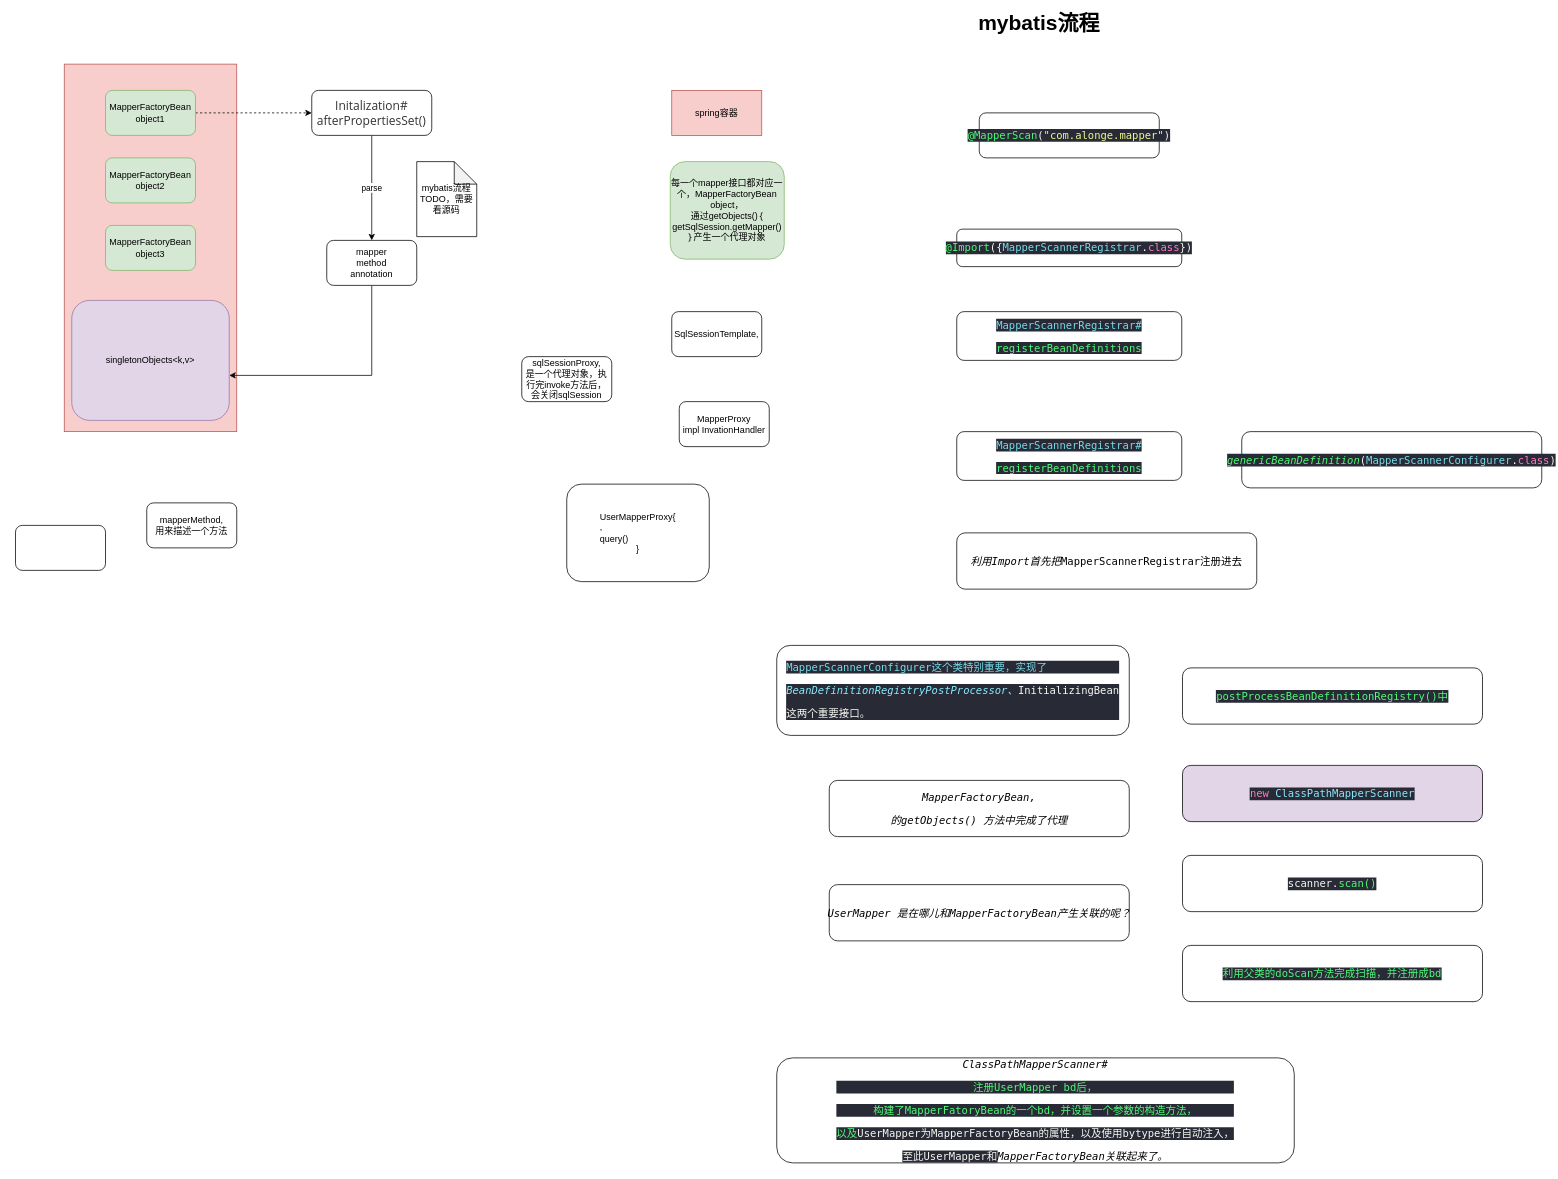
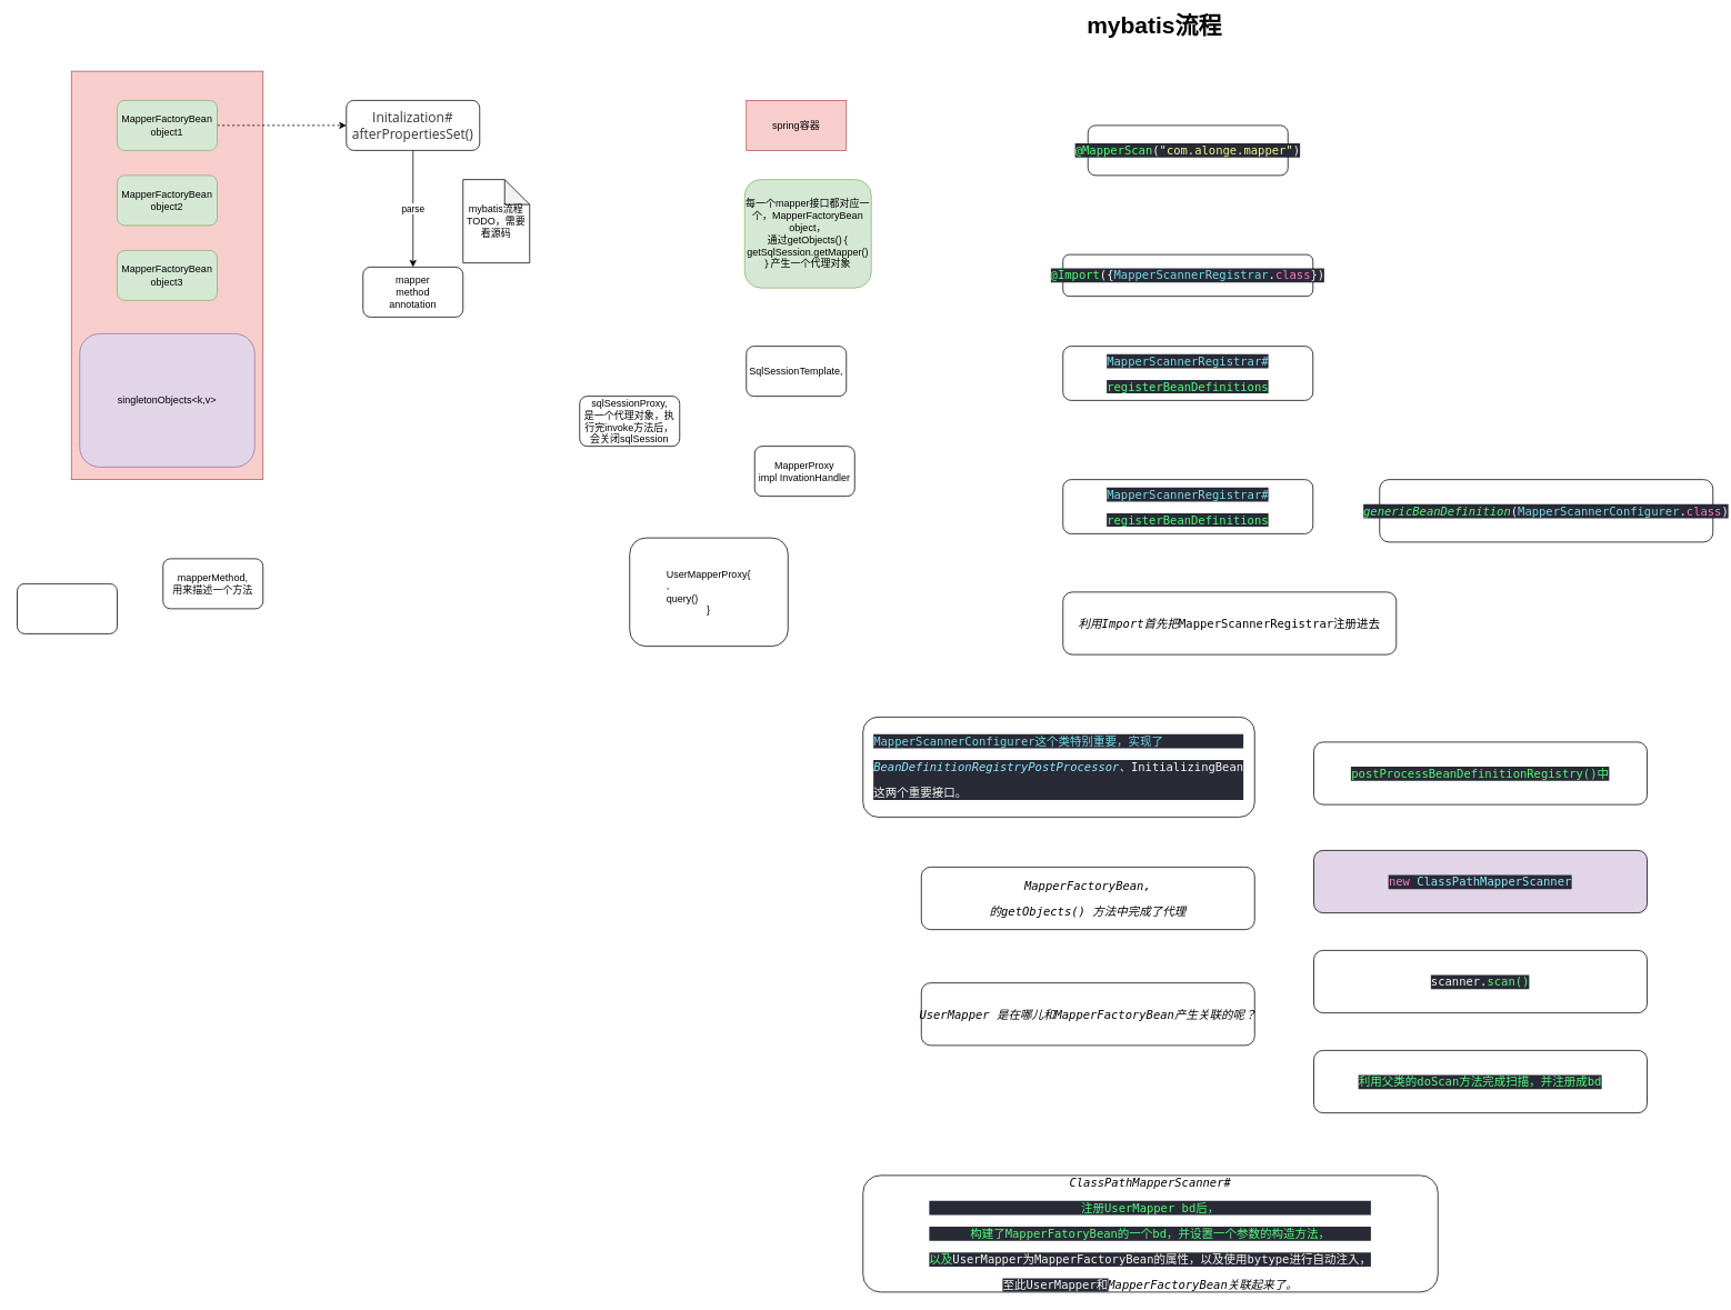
  <mxCell id="0" />
  <mxCell id="1" parent="0" />
  <mxCell id="2" value="" style="rounded=0;whiteSpace=wrap;html=1;fillColor=#f8cecc;strokeColor=#b85450;" parent="1" vertex="1"><mxGeometry x="85" y="85" width="230" height="490" as="geometry" /></mxCell>
  <mxCell id="3" style="edgeStyle=orthogonalEdgeStyle;rounded=0;orthogonalLoop=1;jettySize=auto;html=1;dashed=1;" parent="1" source="4" target="16" edge="1"><mxGeometry relative="1" as="geometry" /></mxCell>
  <mxCell id="4" value="MapperFactoryBean&lt;br&gt;object1" style="rounded=1;whiteSpace=wrap;html=1;fillColor=#d5e8d4;strokeColor=#82b366;" parent="1" vertex="1"><mxGeometry x="140" y="120" width="120" height="60" as="geometry" /></mxCell>
  <mxCell id="5" value="MapperFactoryBean&lt;br&gt;object2" style="rounded=1;whiteSpace=wrap;html=1;fillColor=#d5e8d4;strokeColor=#82b366;" parent="1" vertex="1"><mxGeometry x="140" y="210" width="120" height="60" as="geometry" /></mxCell>
  <mxCell id="6" value="MapperFactoryBean&lt;br&gt;object3" style="rounded=1;whiteSpace=wrap;html=1;fillColor=#d5e8d4;strokeColor=#82b366;" parent="1" vertex="1"><mxGeometry x="140" y="300" width="120" height="60" as="geometry" /></mxCell>
  <mxCell id="7" value="spring容器" style="rounded=0;whiteSpace=wrap;html=1;fillColor=#f8cecc;strokeColor=#b85450;" parent="1" vertex="1"><mxGeometry x="895" y="120" width="120" height="60" as="geometry" /></mxCell>
  <mxCell id="8" value="每一个mapper接口都对应一个，MapperFactoryBean&lt;br&gt;object，&lt;br&gt;通过getObjects()｛&lt;br&gt;getSqlSession.getMapper()&lt;br&gt;｝产生一个代理对象" style="rounded=1;whiteSpace=wrap;html=1;fillColor=#d5e8d4;strokeColor=#82b366;" parent="1" vertex="1"><mxGeometry x="893" y="215" width="152" height="130" as="geometry" /></mxCell>
  <mxCell id="9" value="SqlSessionTemplate,&lt;br&gt;" style="rounded=1;whiteSpace=wrap;html=1;" parent="1" vertex="1"><mxGeometry x="895" y="415" width="120" height="60" as="geometry" /></mxCell>
  <mxCell id="10" value="MapperProxy&lt;br&gt;impl InvationHandler" style="rounded=1;whiteSpace=wrap;html=1;" parent="1" vertex="1"><mxGeometry x="905" y="535" width="120" height="60" as="geometry" /></mxCell>
  <mxCell id="11" value="UserMapperProxy{&lt;br&gt;&lt;div style=&quot;text-align: left&quot;&gt;&lt;span&gt;,&lt;/span&gt;&lt;/div&gt;&lt;div style=&quot;text-align: left&quot;&gt;&lt;span&gt;query()&lt;/span&gt;&lt;/div&gt;}" style="rounded=1;whiteSpace=wrap;html=1;" parent="1" vertex="1"><mxGeometry x="755" y="645" width="190" height="130" as="geometry" /></mxCell>
  <mxCell id="12" value="mapperMethod,&lt;br&gt;用来描述一个方法" style="rounded=1;whiteSpace=wrap;html=1;" parent="1" vertex="1"><mxGeometry x="195" y="670" width="120" height="60" as="geometry" /></mxCell>
  <mxCell id="13" value="sqlSessionProxy,&lt;br&gt;是一个代理对象，执行完invoke方法后，会关闭sqlSession" style="rounded=1;whiteSpace=wrap;html=1;" parent="1" vertex="1"><mxGeometry x="695" y="475" width="120" height="60" as="geometry" /></mxCell>
  <mxCell id="14" value="" style="rounded=1;whiteSpace=wrap;html=1;" parent="1" vertex="1"><mxGeometry x="20" y="700" width="120" height="60" as="geometry" /></mxCell>
  <mxCell id="15" value="parse" style="edgeStyle=orthogonalEdgeStyle;rounded=0;orthogonalLoop=1;jettySize=auto;html=1;" parent="1" source="16" target="18" edge="1"><mxGeometry relative="1" as="geometry" /></mxCell>
  <mxCell id="16" value="&lt;span style=&quot;background-color: rgb(255 , 255 , 255)&quot;&gt;&lt;font color=&quot;#333333&quot; face=&quot;open sans, clear sans, helvetica neue, helvetica, arial, sans-serif&quot;&gt;&lt;span style=&quot;font-size: 16px&quot;&gt;Initalization#&lt;/span&gt;&lt;/font&gt;&lt;br&gt;&lt;font color=&quot;#333333&quot; face=&quot;open sans, clear sans, helvetica neue, helvetica, arial, sans-serif&quot;&gt;&lt;span style=&quot;font-size: 16px&quot;&gt;afterPropertiesSet()&lt;/span&gt;&lt;/font&gt;&lt;br&gt;&lt;/span&gt;" style="rounded=1;whiteSpace=wrap;html=1;" parent="1" vertex="1"><mxGeometry x="415" y="120" width="160" height="60" as="geometry" /></mxCell>
- <mxCell id="17" style="edgeStyle=orthogonalEdgeStyle;rounded=0;orthogonalLoop=1;jettySize=auto;html=1;entryX=1;entryY=0.625;entryDx=0;entryDy=0;entryPerimeter=0;" parent="1" source="18" target="19" edge="1"><mxGeometry relative="1" as="geometry"><Array as="points"><mxPoint x="495" y="500" /></Array></mxGeometry></mxCell>
  <mxCell id="18" value="mapper&lt;br&gt;method&lt;br&gt;annotation" style="rounded=1;whiteSpace=wrap;html=1;" parent="1" vertex="1"><mxGeometry x="435" y="320" width="120" height="60" as="geometry" /></mxCell>
  <mxCell id="19" value="singletonObjects&amp;lt;k,v&amp;gt;" style="rounded=1;whiteSpace=wrap;html=1;fillColor=#e1d5e7;strokeColor=#9673a6;" parent="1" vertex="1"><mxGeometry x="95" y="400" width="210" height="160" as="geometry" /></mxCell>
  <mxCell id="20" value="mybatis流程TODO，需要看源码" style="shape=note;whiteSpace=wrap;html=1;backgroundOutline=1;darkOpacity=0.05;" parent="1" vertex="1"><mxGeometry x="555" y="215" width="80" height="100" as="geometry" /></mxCell>
  <mxCell id="21" value="&lt;pre style=&quot;background-color: #282a36 ; color: #f8f8f2 ; font-family: &amp;quot;jetbrains mono&amp;quot; , monospace ; font-size: 10.5pt&quot;&gt;&lt;span style=&quot;color: #50fa78&quot;&gt;@MapperScan&lt;/span&gt;(&lt;span style=&quot;color: #f1fa8c&quot;&gt;&quot;com.alonge.mapper&quot;&lt;/span&gt;)&lt;/pre&gt;" style="rounded=1;whiteSpace=wrap;html=1;" parent="1" vertex="1"><mxGeometry x="1305" y="150" width="240" height="60" as="geometry" /></mxCell>
  <mxCell id="22" value="&lt;b&gt;&lt;font style=&quot;font-size: 28px&quot;&gt;mybatis流程&lt;/font&gt;&lt;/b&gt;" style="text;html=1;strokeColor=none;fillColor=none;align=center;verticalAlign=middle;whiteSpace=wrap;rounded=0;" parent="1" vertex="1"><mxGeometry x="1245" y="20" width="280" height="20" as="geometry" /></mxCell>
  <mxCell id="23" value="&lt;pre style=&quot;background-color: #282a36 ; color: #f8f8f2 ; font-family: &amp;#34;jetbrains mono&amp;#34; , monospace ; font-size: 10.5pt&quot;&gt;&lt;span style=&quot;color: #50fa78&quot;&gt;@Import&lt;/span&gt;({&lt;span style=&quot;color: #78dce8&quot;&gt;MapperScannerRegistrar&lt;/span&gt;.&lt;span style=&quot;color: #ff79c6&quot;&gt;class&lt;/span&gt;})&lt;/pre&gt;" style="rounded=1;whiteSpace=wrap;html=1;" parent="1" vertex="1"><mxGeometry x="1275" y="305" width="300" height="50" as="geometry" /></mxCell>
  <mxCell id="24" value="&lt;pre style=&quot;background-color: #282a36 ; color: #f8f8f2 ; font-family: &amp;#34;jetbrains mono&amp;#34; , monospace ; font-size: 10.5pt&quot;&gt;&lt;span style=&quot;color: #78dce8&quot;&gt;MapperScannerRegistrar#&lt;/span&gt;&lt;/pre&gt;&lt;pre style=&quot;background-color: #282a36 ; color: #f8f8f2 ; font-family: &amp;#34;jetbrains mono&amp;#34; , monospace ; font-size: 10.5pt&quot;&gt;&lt;pre style=&quot;font-family: &amp;#34;jetbrains mono&amp;#34; , monospace ; font-size: 10.5pt&quot;&gt;&lt;span style=&quot;color: #50fa7b&quot;&gt;registerBeanDefinitions&lt;/span&gt;&lt;/pre&gt;&lt;/pre&gt;" style="rounded=1;whiteSpace=wrap;html=1;" parent="1" vertex="1"><mxGeometry x="1275" y="415" width="300" height="65" as="geometry" /></mxCell>
  <mxCell id="25" value="&lt;pre style=&quot;background-color: #282a36 ; color: #f8f8f2 ; font-family: &amp;#34;jetbrains mono&amp;#34; , monospace ; font-size: 10.5pt&quot;&gt;&lt;span style=&quot;color: #78dce8&quot;&gt;MapperScannerRegistrar#&lt;/span&gt;&lt;/pre&gt;&lt;pre style=&quot;background-color: #282a36 ; color: #f8f8f2 ; font-family: &amp;#34;jetbrains mono&amp;#34; , monospace ; font-size: 10.5pt&quot;&gt;&lt;pre style=&quot;font-family: &amp;#34;jetbrains mono&amp;#34; , monospace ; font-size: 10.5pt&quot;&gt;&lt;span style=&quot;color: #50fa7b&quot;&gt;registerBeanDefinitions&lt;/span&gt;&lt;/pre&gt;&lt;/pre&gt;" style="rounded=1;whiteSpace=wrap;html=1;" parent="1" vertex="1"><mxGeometry x="1275" y="575" width="300" height="65" as="geometry" /></mxCell>
  <mxCell id="26" value="&lt;pre style=&quot;background-color: #282a36 ; color: #f8f8f2 ; font-family: &amp;#34;jetbrains mono&amp;#34; , monospace ; font-size: 10.5pt&quot;&gt;&lt;pre style=&quot;font-family: &amp;#34;jetbrains mono&amp;#34; , monospace ; font-size: 10.5pt&quot;&gt;&lt;pre style=&quot;font-family: &amp;#34;jetbrains mono&amp;#34; , monospace ; font-size: 10.5pt&quot;&gt;&lt;span style=&quot;color: #50fa78 ; font-style: italic&quot;&gt;genericBeanDefinition&lt;/span&gt;(&lt;span style=&quot;color: #78dce8&quot;&gt;MapperScannerConfigurer&lt;/span&gt;.&lt;span style=&quot;color: #ff79c6&quot;&gt;class&lt;/span&gt;)&lt;/pre&gt;&lt;/pre&gt;&lt;/pre&gt;" style="rounded=1;whiteSpace=wrap;html=1;" parent="1" vertex="1"><mxGeometry x="1655" y="575" width="400" height="75" as="geometry" /></mxCell>
  <mxCell id="27" value="&lt;pre style=&quot;font-size: 10.5pt ; font-family: &amp;#34;jetbrains mono&amp;#34; , monospace&quot;&gt;&lt;pre style=&quot;font-family: &amp;#34;jetbrains mono&amp;#34; , monospace ; font-size: 10.5pt&quot;&gt;&lt;pre style=&quot;font-family: &amp;#34;jetbrains mono&amp;#34; , monospace ; font-size: 10.5pt&quot;&gt;&lt;i&gt;利用Import首先把&lt;/i&gt;MapperScannerRegistrar注册进去&lt;/pre&gt;&lt;/pre&gt;&lt;/pre&gt;" style="rounded=1;whiteSpace=wrap;html=1;" parent="1" vertex="1"><mxGeometry x="1275" y="710" width="400" height="75" as="geometry" /></mxCell>
  <mxCell id="28" value="&lt;pre style=&quot;font-size: 10.5pt ; font-family: &amp;#34;jetbrains mono&amp;#34; , monospace&quot;&gt;&lt;pre style=&quot;font-family: &amp;#34;jetbrains mono&amp;#34; , monospace ; font-size: 10.5pt&quot;&gt;&lt;pre style=&quot;font-family: &amp;#34;jetbrains mono&amp;#34; , monospace ; font-size: 10.5pt&quot;&gt;&lt;pre style=&quot;text-align: left ; background-color: rgb(40 , 42 , 54) ; color: rgb(248 , 248 , 242) ; font-family: &amp;#34;jetbrains mono&amp;#34; , monospace ; font-size: 10.5pt&quot;&gt;&lt;span style=&quot;color: rgb(120 , 220 , 232)&quot;&gt;MapperScannerConfigurer这个类特别重要，实现了&lt;/span&gt;&lt;/pre&gt;&lt;pre style=&quot;text-align: left ; background-color: rgb(40 , 42 , 54) ; color: rgb(248 , 248 , 242) ; font-family: &amp;#34;jetbrains mono&amp;#34; , monospace ; font-size: 10.5pt&quot;&gt;&lt;pre style=&quot;font-family: &amp;#34;jetbrains mono&amp;#34; , monospace ; font-size: 10.5pt&quot;&gt;&lt;span style=&quot;color: #8be9fd ; font-style: italic&quot;&gt;BeanDefinitionRegistryPostProcessor、&lt;/span&gt;InitializingBean&lt;/pre&gt;&lt;pre style=&quot;font-family: &amp;#34;jetbrains mono&amp;#34; , monospace ; font-size: 10.5pt&quot;&gt;这两个重要接口。&lt;/pre&gt;&lt;/pre&gt;&lt;/pre&gt;&lt;/pre&gt;&lt;/pre&gt;" style="rounded=1;whiteSpace=wrap;html=1;" vertex="1" parent="1"><mxGeometry x="1035" y="860" width="470" height="120" as="geometry" /></mxCell>
  <mxCell id="29" value="&lt;pre style=&quot;background-color: #282a36 ; color: #f8f8f2 ; font-family: &amp;#34;jetbrains mono&amp;#34; , monospace ; font-size: 10.5pt&quot;&gt;&lt;span style=&quot;color: #50fa7b&quot;&gt;postProcessBeanDefinitionRegistry()中&lt;/span&gt;&lt;/pre&gt;" style="rounded=1;whiteSpace=wrap;html=1;" vertex="1" parent="1"><mxGeometry x="1576" y="890" width="400" height="75" as="geometry" /></mxCell>
  <mxCell id="30" value="&lt;pre style=&quot;font-size: 10.5pt ; font-family: &amp;#34;jetbrains mono&amp;#34; , monospace&quot;&gt;&lt;pre style=&quot;font-family: &amp;#34;jetbrains mono&amp;#34; , monospace ; font-size: 10.5pt&quot;&gt;&lt;pre style=&quot;font-family: &amp;#34;jetbrains mono&amp;#34; , monospace ; font-size: 10.5pt&quot;&gt;&lt;pre style=&quot;background-color: #282a36 ; color: #f8f8f2 ; font-family: &amp;#34;jetbrains mono&amp;#34; , monospace ; font-size: 10.5pt&quot;&gt;&lt;span style=&quot;color: #ff79c6&quot;&gt;new &lt;/span&gt;&lt;span style=&quot;color: #8be9fd&quot;&gt;ClassPathMapperScanner&lt;/span&gt;&lt;/pre&gt;&lt;/pre&gt;&lt;/pre&gt;&lt;/pre&gt;" style="rounded=1;whiteSpace=wrap;html=1;fillColor=#e1d5e7;" vertex="1" parent="1"><mxGeometry x="1576" y="1020" width="400" height="75" as="geometry" /></mxCell>
  <mxCell id="31" value="&lt;pre style=&quot;font-size: 10.5pt ; font-family: &amp;#34;jetbrains mono&amp;#34; , monospace&quot;&gt;&lt;pre style=&quot;font-family: &amp;#34;jetbrains mono&amp;#34; , monospace ; font-size: 10.5pt&quot;&gt;&lt;pre style=&quot;font-family: &amp;#34;jetbrains mono&amp;#34; , monospace ; font-size: 10.5pt&quot;&gt;&lt;pre style=&quot;background-color: #282a36 ; color: #f8f8f2 ; font-family: &amp;#34;jetbrains mono&amp;#34; , monospace ; font-size: 10.5pt&quot;&gt;&lt;pre style=&quot;font-family: &amp;#34;jetbrains mono&amp;#34; , monospace ; font-size: 10.5pt&quot;&gt;scanner.&lt;span style=&quot;color: #50fa78&quot;&gt;scan()&lt;/span&gt;&lt;/pre&gt;&lt;/pre&gt;&lt;/pre&gt;&lt;/pre&gt;&lt;/pre&gt;" style="rounded=1;whiteSpace=wrap;html=1;" vertex="1" parent="1"><mxGeometry x="1576" y="1140" width="400" height="75" as="geometry" /></mxCell>
  <mxCell id="32" value="&lt;pre style=&quot;background-color: #282a36 ; color: #f8f8f2 ; font-family: &amp;#34;jetbrains mono&amp;#34; , monospace ; font-size: 10.5pt&quot;&gt;&lt;span style=&quot;color: #50fa7b&quot;&gt;利用父类的doScan方法完成扫描，并注册成bd&lt;/span&gt;&lt;/pre&gt;" style="rounded=1;whiteSpace=wrap;html=1;" vertex="1" parent="1"><mxGeometry x="1576" y="1260" width="400" height="75" as="geometry" /></mxCell>
  <mxCell id="33" value="&lt;pre style=&quot;font-size: 10.5pt ; font-family: &amp;#34;jetbrains mono&amp;#34; , monospace&quot;&gt;&lt;pre style=&quot;font-family: &amp;#34;jetbrains mono&amp;#34; , monospace ; font-size: 10.5pt&quot;&gt;&lt;pre style=&quot;font-family: &amp;#34;jetbrains mono&amp;#34; , monospace ; font-size: 10.5pt&quot;&gt;&lt;i&gt;MapperFactoryBean,&lt;/i&gt;&lt;/pre&gt;&lt;pre style=&quot;font-family: &amp;#34;jetbrains mono&amp;#34; , monospace ; font-size: 10.5pt&quot;&gt;&lt;i&gt;的getObjects() 方法中完成了代理&lt;/i&gt;&lt;/pre&gt;&lt;/pre&gt;&lt;/pre&gt;" style="rounded=1;whiteSpace=wrap;html=1;" vertex="1" parent="1"><mxGeometry x="1105" y="1040" width="400" height="75" as="geometry" /></mxCell>
  <mxCell id="34" value="&lt;pre style=&quot;font-size: 10.5pt ; font-family: &amp;#34;jetbrains mono&amp;#34; , monospace&quot;&gt;&lt;pre style=&quot;font-family: &amp;#34;jetbrains mono&amp;#34; , monospace ; font-size: 10.5pt&quot;&gt;&lt;pre style=&quot;font-family: &amp;#34;jetbrains mono&amp;#34; , monospace ; font-size: 10.5pt&quot;&gt;&lt;i&gt;UserMapper 是在哪儿和MapperFactoryBean产生关联的呢？&lt;/i&gt;&lt;/pre&gt;&lt;/pre&gt;&lt;/pre&gt;" style="rounded=1;whiteSpace=wrap;html=1;" vertex="1" parent="1"><mxGeometry x="1105" y="1179" width="400" height="75" as="geometry" /></mxCell>
  <mxCell id="35" value="&lt;pre style=&quot;font-size: 10.5pt ; font-family: &amp;#34;jetbrains mono&amp;#34; , monospace&quot;&gt;&lt;pre style=&quot;font-family: &amp;#34;jetbrains mono&amp;#34; , monospace ; font-size: 10.5pt&quot;&gt;&lt;pre style=&quot;font-family: &amp;#34;jetbrains mono&amp;#34; , monospace ; font-size: 10.5pt&quot;&gt;&lt;i&gt;ClassPathMapperScanner#&lt;/i&gt;&lt;/pre&gt;&lt;pre style=&quot;font-family: &amp;#34;jetbrains mono&amp;#34; , monospace ; font-size: 10.5pt&quot;&gt;&lt;pre style=&quot;color: rgb(248 , 248 , 242) ; font-family: &amp;#34;jetbrains mono&amp;#34; , monospace ; font-size: 10.5pt&quot;&gt;&lt;pre style=&quot;background-color: rgb(40 , 42 , 54) ; font-family: &amp;#34;jetbrains mono&amp;#34; , monospace ; font-size: 10.5pt&quot;&gt;&lt;span style=&quot;color: #50fa78&quot;&gt;注册UserMapper bd后，&lt;/span&gt;&lt;/pre&gt;&lt;pre style=&quot;background-color: rgb(40 , 42 , 54) ; font-family: &amp;#34;jetbrains mono&amp;#34; , monospace ; font-size: 10.5pt&quot;&gt;&lt;span style=&quot;color: #50fa78&quot;&gt;构建了MapperFatoryBean的一个bd，并设置一个参数的构造方法，&lt;/span&gt;&lt;/pre&gt;&lt;pre style=&quot;background-color: rgb(40 , 42 , 54) ; font-family: &amp;#34;jetbrains mono&amp;#34; , monospace ; font-size: 10.5pt&quot;&gt;&lt;span style=&quot;color: #50fa78&quot;&gt;以及&lt;/span&gt;UserMapper为MapperFactoryBean的属性，以及使用bytype进行自动注入，&lt;/pre&gt;&lt;pre style=&quot;font-family: &amp;#34;jetbrains mono&amp;#34; , monospace ; font-size: 10.5pt&quot;&gt;&lt;span style=&quot;background-color: rgb(40 , 42 , 54)&quot;&gt;至此UserMapper和&lt;/span&gt;&lt;i style=&quot;color: rgb(0 , 0 , 0) ; font-size: 10.5pt&quot;&gt;MapperFactoryBean关联起来了。&lt;/i&gt;&lt;/pre&gt;&lt;/pre&gt;&lt;/pre&gt;&lt;/pre&gt;&lt;/pre&gt;" style="rounded=1;whiteSpace=wrap;html=1;" vertex="1" parent="1"><mxGeometry x="1035" y="1410" width="690" height="140" as="geometry" /></mxCell>
